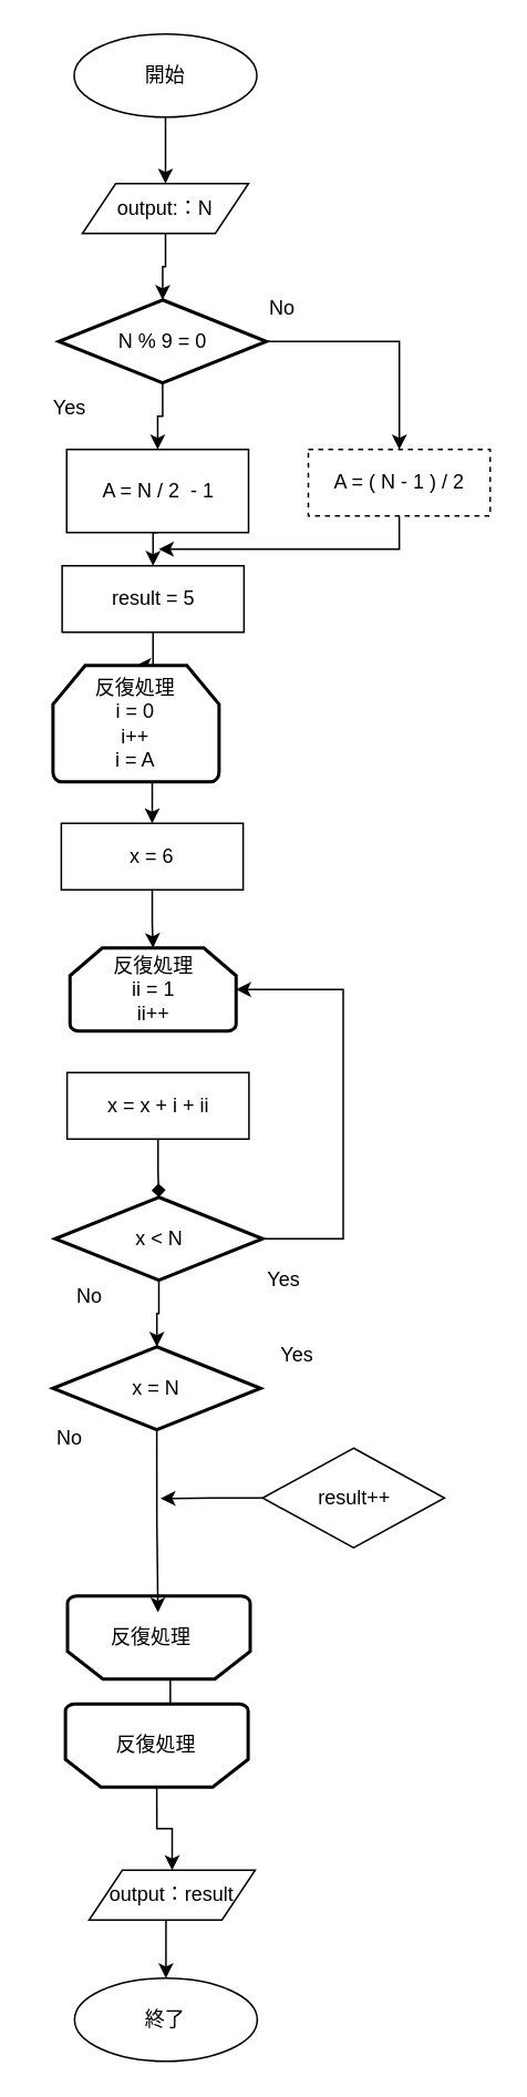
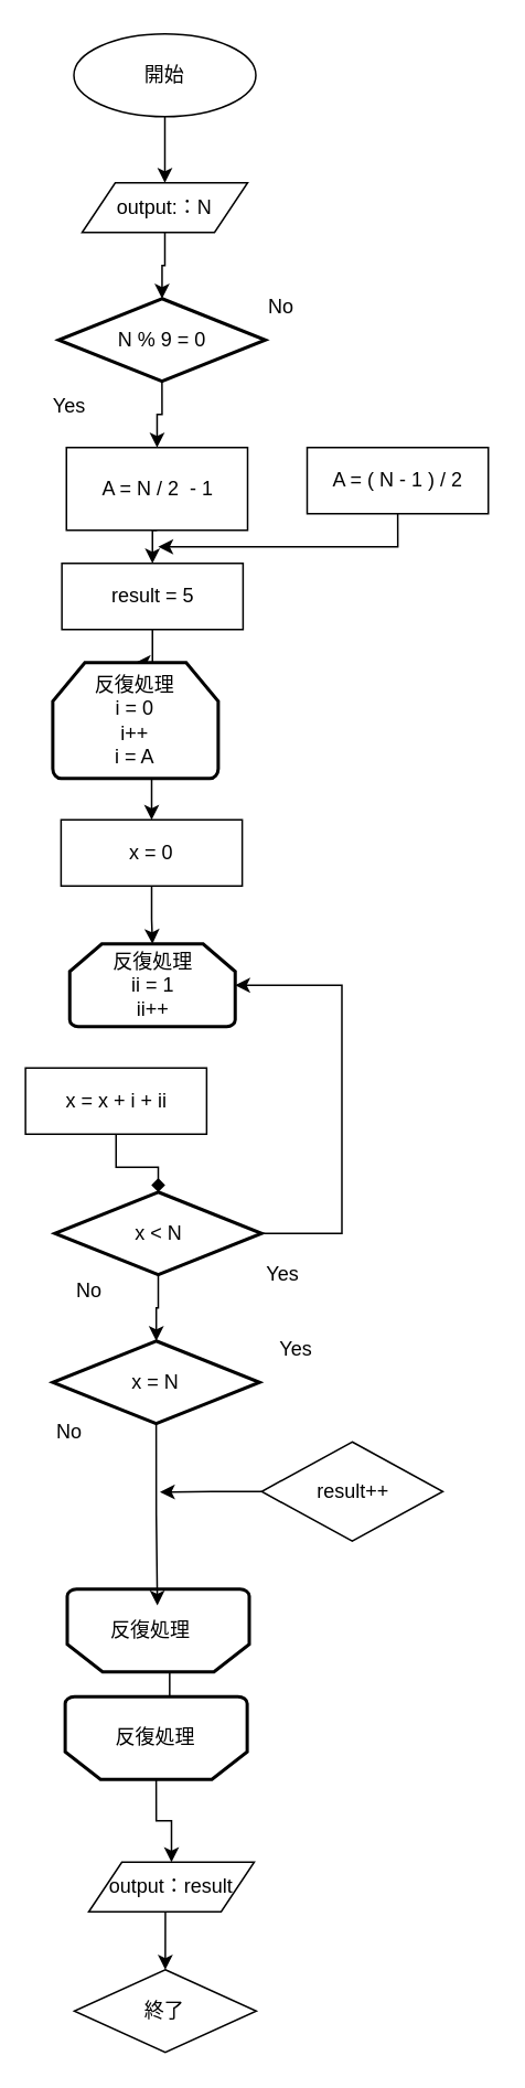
  <mxCell id="0" />
  <mxCell id="1" parent="0" />
  <mxCell id="2" style="edgeStyle=orthogonalEdgeStyle;rounded=0;orthogonalLoop=1;jettySize=auto;html=1;exitX=0.5;exitY=1;exitDx=0;exitDy=0;entryX=0.5;entryY=0;entryDx=0;entryDy=0;" edge="1" parent="1" source="3" target="6"><mxGeometry relative="1" as="geometry" /></mxCell>
  <mxCell id="3" value="開始" style="ellipse;whiteSpace=wrap;html=1;" parent="1" vertex="1"><mxGeometry x="44" y="20" width="110" height="50" as="geometry" /></mxCell>
- <mxCell id="4" value="終了" style="ellipse;whiteSpace=wrap;html=1;" parent="1" vertex="1"><mxGeometry x="44.25" y="1190" width="110" height="50" as="geometry" /></mxCell>
+ <mxCell id="4" value="終了" style="rhombus;whiteSpace=wrap;html=1;" parent="1" vertex="1"><mxGeometry x="44.25" y="1190" width="110" height="50" as="geometry" /></mxCell>
  <mxCell id="5" style="edgeStyle=orthogonalEdgeStyle;rounded=0;orthogonalLoop=1;jettySize=auto;html=1;" edge="1" parent="1" source="6" target="17"><mxGeometry relative="1" as="geometry" /></mxCell>
  <mxCell id="6" value="output:：N" style="shape=parallelogram;perimeter=parallelogramPerimeter;whiteSpace=wrap;html=1;fixedSize=1;" parent="1" vertex="1"><mxGeometry x="49" y="110" width="100" height="30" as="geometry" /></mxCell>
  <mxCell id="7" value="反復処理&lt;br&gt;ii = 1&lt;br&gt;ii++" style="strokeWidth=2;html=1;shape=mxgraph.flowchart.loop_limit;whiteSpace=wrap;" parent="1" vertex="1"><mxGeometry x="41.5" y="570" width="100" height="50" as="geometry" /></mxCell>
  <mxCell id="8" style="edgeStyle=orthogonalEdgeStyle;rounded=0;orthogonalLoop=1;jettySize=auto;html=1;exitX=0.5;exitY=0;exitDx=0;exitDy=0;exitPerimeter=0;entryX=0.627;entryY=-0.002;entryDx=0;entryDy=0;entryPerimeter=0;" edge="1" parent="1" source="9" target="43"><mxGeometry relative="1" as="geometry" /></mxCell>
  <mxCell id="9" value="" style="strokeWidth=2;shape=mxgraph.flowchart.loop_limit;rotation=-180;direction=east;align=center;horizontal=1;whiteSpace=wrap;html=1;" parent="1" vertex="1"><mxGeometry x="40" y="960" width="110" height="50" as="geometry" /></mxCell>
  <mxCell id="10" value="反復処理" style="text;html=1;align=center;verticalAlign=middle;resizable=0;points=[];autosize=1;strokeColor=none;fillColor=none;" parent="1" vertex="1"><mxGeometry x="55" y="970" width="70" height="30" as="geometry" /></mxCell>
  <mxCell id="11" value="Yes" style="text;html=1;resizable=0;autosize=1;align=center;verticalAlign=middle;points=[];fillColor=none;strokeColor=none;rounded=0;" parent="1" vertex="1"><mxGeometry x="20.5" y="230" width="40" height="30" as="geometry" /></mxCell>
  <mxCell id="12" value="No" style="text;html=1;resizable=0;autosize=1;align=center;verticalAlign=middle;points=[];fillColor=none;strokeColor=none;rounded=0;" parent="1" vertex="1"><mxGeometry x="149" y="170" width="40" height="30" as="geometry" /></mxCell>
  <mxCell id="13" style="edgeStyle=orthogonalEdgeStyle;rounded=0;orthogonalLoop=1;jettySize=auto;html=1;exitX=0.5;exitY=1;exitDx=0;exitDy=0;entryX=0.5;entryY=0;entryDx=0;entryDy=0;" edge="1" parent="1" source="14" target="4"><mxGeometry relative="1" as="geometry" /></mxCell>
  <mxCell id="14" value="output：result" style="shape=parallelogram;perimeter=parallelogramPerimeter;whiteSpace=wrap;html=1;fixedSize=1;" parent="1" vertex="1"><mxGeometry x="53" y="1125" width="100" height="30" as="geometry" /></mxCell>
  <mxCell id="15" style="edgeStyle=orthogonalEdgeStyle;rounded=0;orthogonalLoop=1;jettySize=auto;html=1;exitX=0.5;exitY=1;exitDx=0;exitDy=0;exitPerimeter=0;" edge="1" parent="1" source="17" target="19"><mxGeometry relative="1" as="geometry" /></mxCell>
- <mxCell id="16" style="edgeStyle=orthogonalEdgeStyle;rounded=0;orthogonalLoop=1;jettySize=auto;html=1;exitX=1;exitY=0.5;exitDx=0;exitDy=0;exitPerimeter=0;" edge="1" parent="1" source="17" target="21"><mxGeometry relative="1" as="geometry" /></mxCell>
  <mxCell id="17" value="N % 9 = 0" style="strokeWidth=2;html=1;shape=mxgraph.flowchart.decision;whiteSpace=wrap;" vertex="1" parent="1"><mxGeometry x="34.75" y="180" width="125" height="50" as="geometry" /></mxCell>
  <mxCell id="18" style="edgeStyle=orthogonalEdgeStyle;rounded=0;orthogonalLoop=1;jettySize=auto;html=1;exitX=0.5;exitY=1;exitDx=0;exitDy=0;entryX=0.5;entryY=0;entryDx=0;entryDy=0;" edge="1" parent="1" source="19" target="28"><mxGeometry relative="1" as="geometry" /></mxCell>
  <mxCell id="19" value="A = N / 2&amp;nbsp; - 1" style="rounded=0;whiteSpace=wrap;html=1;" vertex="1" parent="1"><mxGeometry x="39.5" y="270" width="109.5" height="50" as="geometry" /></mxCell>
  <mxCell id="20" style="edgeStyle=orthogonalEdgeStyle;rounded=0;orthogonalLoop=1;jettySize=auto;html=1;exitX=0.5;exitY=1;exitDx=0;exitDy=0;" edge="1" parent="1" source="21"><mxGeometry relative="1" as="geometry"><mxPoint x="95" y="330" as="targetPoint" /><Array as="points"><mxPoint x="240" y="330" /></Array></mxGeometry></mxCell>
- <mxCell id="21" value="A = ( N - 1 ) / 2" style="rounded=0;whiteSpace=wrap;html=1;dashed=1;" vertex="1" parent="1"><mxGeometry x="185" y="270" width="109.5" height="40" as="geometry" /></mxCell>
+ <mxCell id="21" value="A = ( N - 1 ) / 2" style="rounded=0;whiteSpace=wrap;html=1;" vertex="1" parent="1"><mxGeometry x="185" y="270" width="109.5" height="40" as="geometry" /></mxCell>
  <mxCell id="22" style="edgeStyle=orthogonalEdgeStyle;rounded=0;orthogonalLoop=1;jettySize=auto;html=1;exitX=0.5;exitY=1;exitDx=0;exitDy=0;exitPerimeter=0;" edge="1" parent="1" source="24" target="36"><mxGeometry relative="1" as="geometry" /></mxCell>
  <mxCell id="23" style="edgeStyle=orthogonalEdgeStyle;rounded=0;orthogonalLoop=1;jettySize=auto;html=1;exitX=1;exitY=0.5;exitDx=0;exitDy=0;exitPerimeter=0;entryX=1;entryY=0.5;entryDx=0;entryDy=0;entryPerimeter=0;" edge="1" parent="1" source="24" target="7"><mxGeometry relative="1" as="geometry"><Array as="points"><mxPoint x="206" y="745" /><mxPoint x="206" y="595" /></Array></mxGeometry></mxCell>
  <mxCell id="24" value="x &amp;lt; N" style="strokeWidth=2;html=1;shape=mxgraph.flowchart.decision;whiteSpace=wrap;" vertex="1" parent="1"><mxGeometry x="32.5" y="720" width="125" height="50" as="geometry" /></mxCell>
  <mxCell id="25" style="edgeStyle=orthogonalEdgeStyle;rounded=0;orthogonalLoop=1;jettySize=auto;html=1;exitX=0.5;exitY=1;exitDx=0;exitDy=0;" edge="1" parent="1" source="26" target="7"><mxGeometry relative="1" as="geometry" /></mxCell>
- <mxCell id="26" value="x = 6" style="rounded=0;whiteSpace=wrap;html=1;" vertex="1" parent="1"><mxGeometry x="36.25" y="495" width="109.5" height="40" as="geometry" /></mxCell>
+ <mxCell id="26" value="x = 0" style="rounded=0;whiteSpace=wrap;html=1;" vertex="1" parent="1"><mxGeometry x="36.25" y="495" width="109.5" height="40" as="geometry" /></mxCell>
  <mxCell id="27" style="edgeStyle=orthogonalEdgeStyle;rounded=0;orthogonalLoop=1;jettySize=auto;html=1;exitX=0.5;exitY=1;exitDx=0;exitDy=0;" edge="1" parent="1" source="28" target="34"><mxGeometry relative="1" as="geometry" /></mxCell>
  <mxCell id="28" value="result = 5" style="rounded=0;whiteSpace=wrap;html=1;" vertex="1" parent="1"><mxGeometry x="36.75" y="340" width="109.5" height="40" as="geometry" /></mxCell>
  <mxCell id="29" style="edgeStyle=orthogonalEdgeStyle;rounded=0;orthogonalLoop=1;jettySize=auto;html=1;exitX=0.5;exitY=1;exitDx=0;exitDy=0;endArrow=diamond;" edge="1" parent="1" source="30" target="24"><mxGeometry relative="1" as="geometry" /></mxCell>
- <mxCell id="30" value="x = x + i + ii" style="rounded=0;whiteSpace=wrap;html=1;" vertex="1" parent="1"><mxGeometry x="39.75" y="645" width="109.5" height="40" as="geometry" /></mxCell>
+ <mxCell id="30" value="x = x + i + ii" style="rounded=0;whiteSpace=wrap;html=1;" vertex="1" parent="1"><mxGeometry x="14.75" y="645" width="109.5" height="40" as="geometry" /></mxCell>
  <mxCell id="31" value="No" style="text;html=1;resizable=0;autosize=1;align=center;verticalAlign=middle;points=[];fillColor=none;strokeColor=none;rounded=0;" vertex="1" parent="1"><mxGeometry x="32.5" y="765" width="40" height="30" as="geometry" /></mxCell>
  <mxCell id="32" value="Yes" style="text;html=1;resizable=0;autosize=1;align=center;verticalAlign=middle;points=[];fillColor=none;strokeColor=none;rounded=0;" vertex="1" parent="1"><mxGeometry x="150" y="755" width="40" height="30" as="geometry" /></mxCell>
  <mxCell id="33" style="edgeStyle=orthogonalEdgeStyle;rounded=0;orthogonalLoop=1;jettySize=auto;html=1;exitX=0.5;exitY=1;exitDx=0;exitDy=0;exitPerimeter=0;entryX=0.5;entryY=0;entryDx=0;entryDy=0;" edge="1" parent="1" source="34" target="26"><mxGeometry relative="1" as="geometry" /></mxCell>
  <mxCell id="34" value="反復処理&lt;br&gt;i = 0&lt;br&gt;i++&lt;br&gt;i = A" style="strokeWidth=2;html=1;shape=mxgraph.flowchart.loop_limit;whiteSpace=wrap;" vertex="1" parent="1"><mxGeometry x="31.25" y="400" width="100" height="70" as="geometry" /></mxCell>
  <mxCell id="35" style="edgeStyle=orthogonalEdgeStyle;rounded=0;orthogonalLoop=1;jettySize=auto;html=1;exitX=0.5;exitY=1;exitDx=0;exitDy=0;exitPerimeter=0;entryX=0.564;entryY=-0.004;entryDx=0;entryDy=0;entryPerimeter=0;" edge="1" parent="1" source="36" target="10"><mxGeometry relative="1" as="geometry" /></mxCell>
  <mxCell id="36" value="x = N" style="strokeWidth=2;html=1;shape=mxgraph.flowchart.decision;whiteSpace=wrap;" vertex="1" parent="1"><mxGeometry x="31.25" y="810" width="125" height="50" as="geometry" /></mxCell>
  <mxCell id="37" value="Yes" style="text;html=1;resizable=0;autosize=1;align=center;verticalAlign=middle;points=[];fillColor=none;strokeColor=none;rounded=0;" vertex="1" parent="1"><mxGeometry x="157.5" y="800" width="40" height="30" as="geometry" /></mxCell>
  <mxCell id="38" value="No" style="text;html=1;resizable=0;autosize=1;align=center;verticalAlign=middle;points=[];fillColor=none;strokeColor=none;rounded=0;" vertex="1" parent="1"><mxGeometry x="20.5" y="850" width="40" height="30" as="geometry" /></mxCell>
  <mxCell id="39" style="edgeStyle=orthogonalEdgeStyle;rounded=0;orthogonalLoop=1;jettySize=auto;html=1;exitX=0;exitY=0.5;exitDx=0;exitDy=0;" edge="1" parent="1" source="40"><mxGeometry relative="1" as="geometry"><mxPoint x="96" y="901.333" as="targetPoint" /></mxGeometry></mxCell>
  <mxCell id="40" value="result++" style="rhombus;whiteSpace=wrap;html=1;" vertex="1" parent="1"><mxGeometry x="157.5" y="871" width="109.5" height="60" as="geometry" /></mxCell>
  <mxCell id="41" style="edgeStyle=orthogonalEdgeStyle;rounded=0;orthogonalLoop=1;jettySize=auto;html=1;exitX=0.5;exitY=0;exitDx=0;exitDy=0;exitPerimeter=0;" edge="1" parent="1" source="42" target="14"><mxGeometry relative="1" as="geometry" /></mxCell>
  <mxCell id="42" value="" style="strokeWidth=2;shape=mxgraph.flowchart.loop_limit;rotation=-180;direction=east;align=center;horizontal=1;whiteSpace=wrap;html=1;" vertex="1" parent="1"><mxGeometry x="38.75" y="1025" width="110" height="50" as="geometry" /></mxCell>
  <mxCell id="43" value="反復処理" style="text;html=1;align=center;verticalAlign=middle;resizable=0;points=[];autosize=1;strokeColor=none;fillColor=none;" vertex="1" parent="1"><mxGeometry x="58" y="1035" width="70" height="30" as="geometry" /></mxCell>
